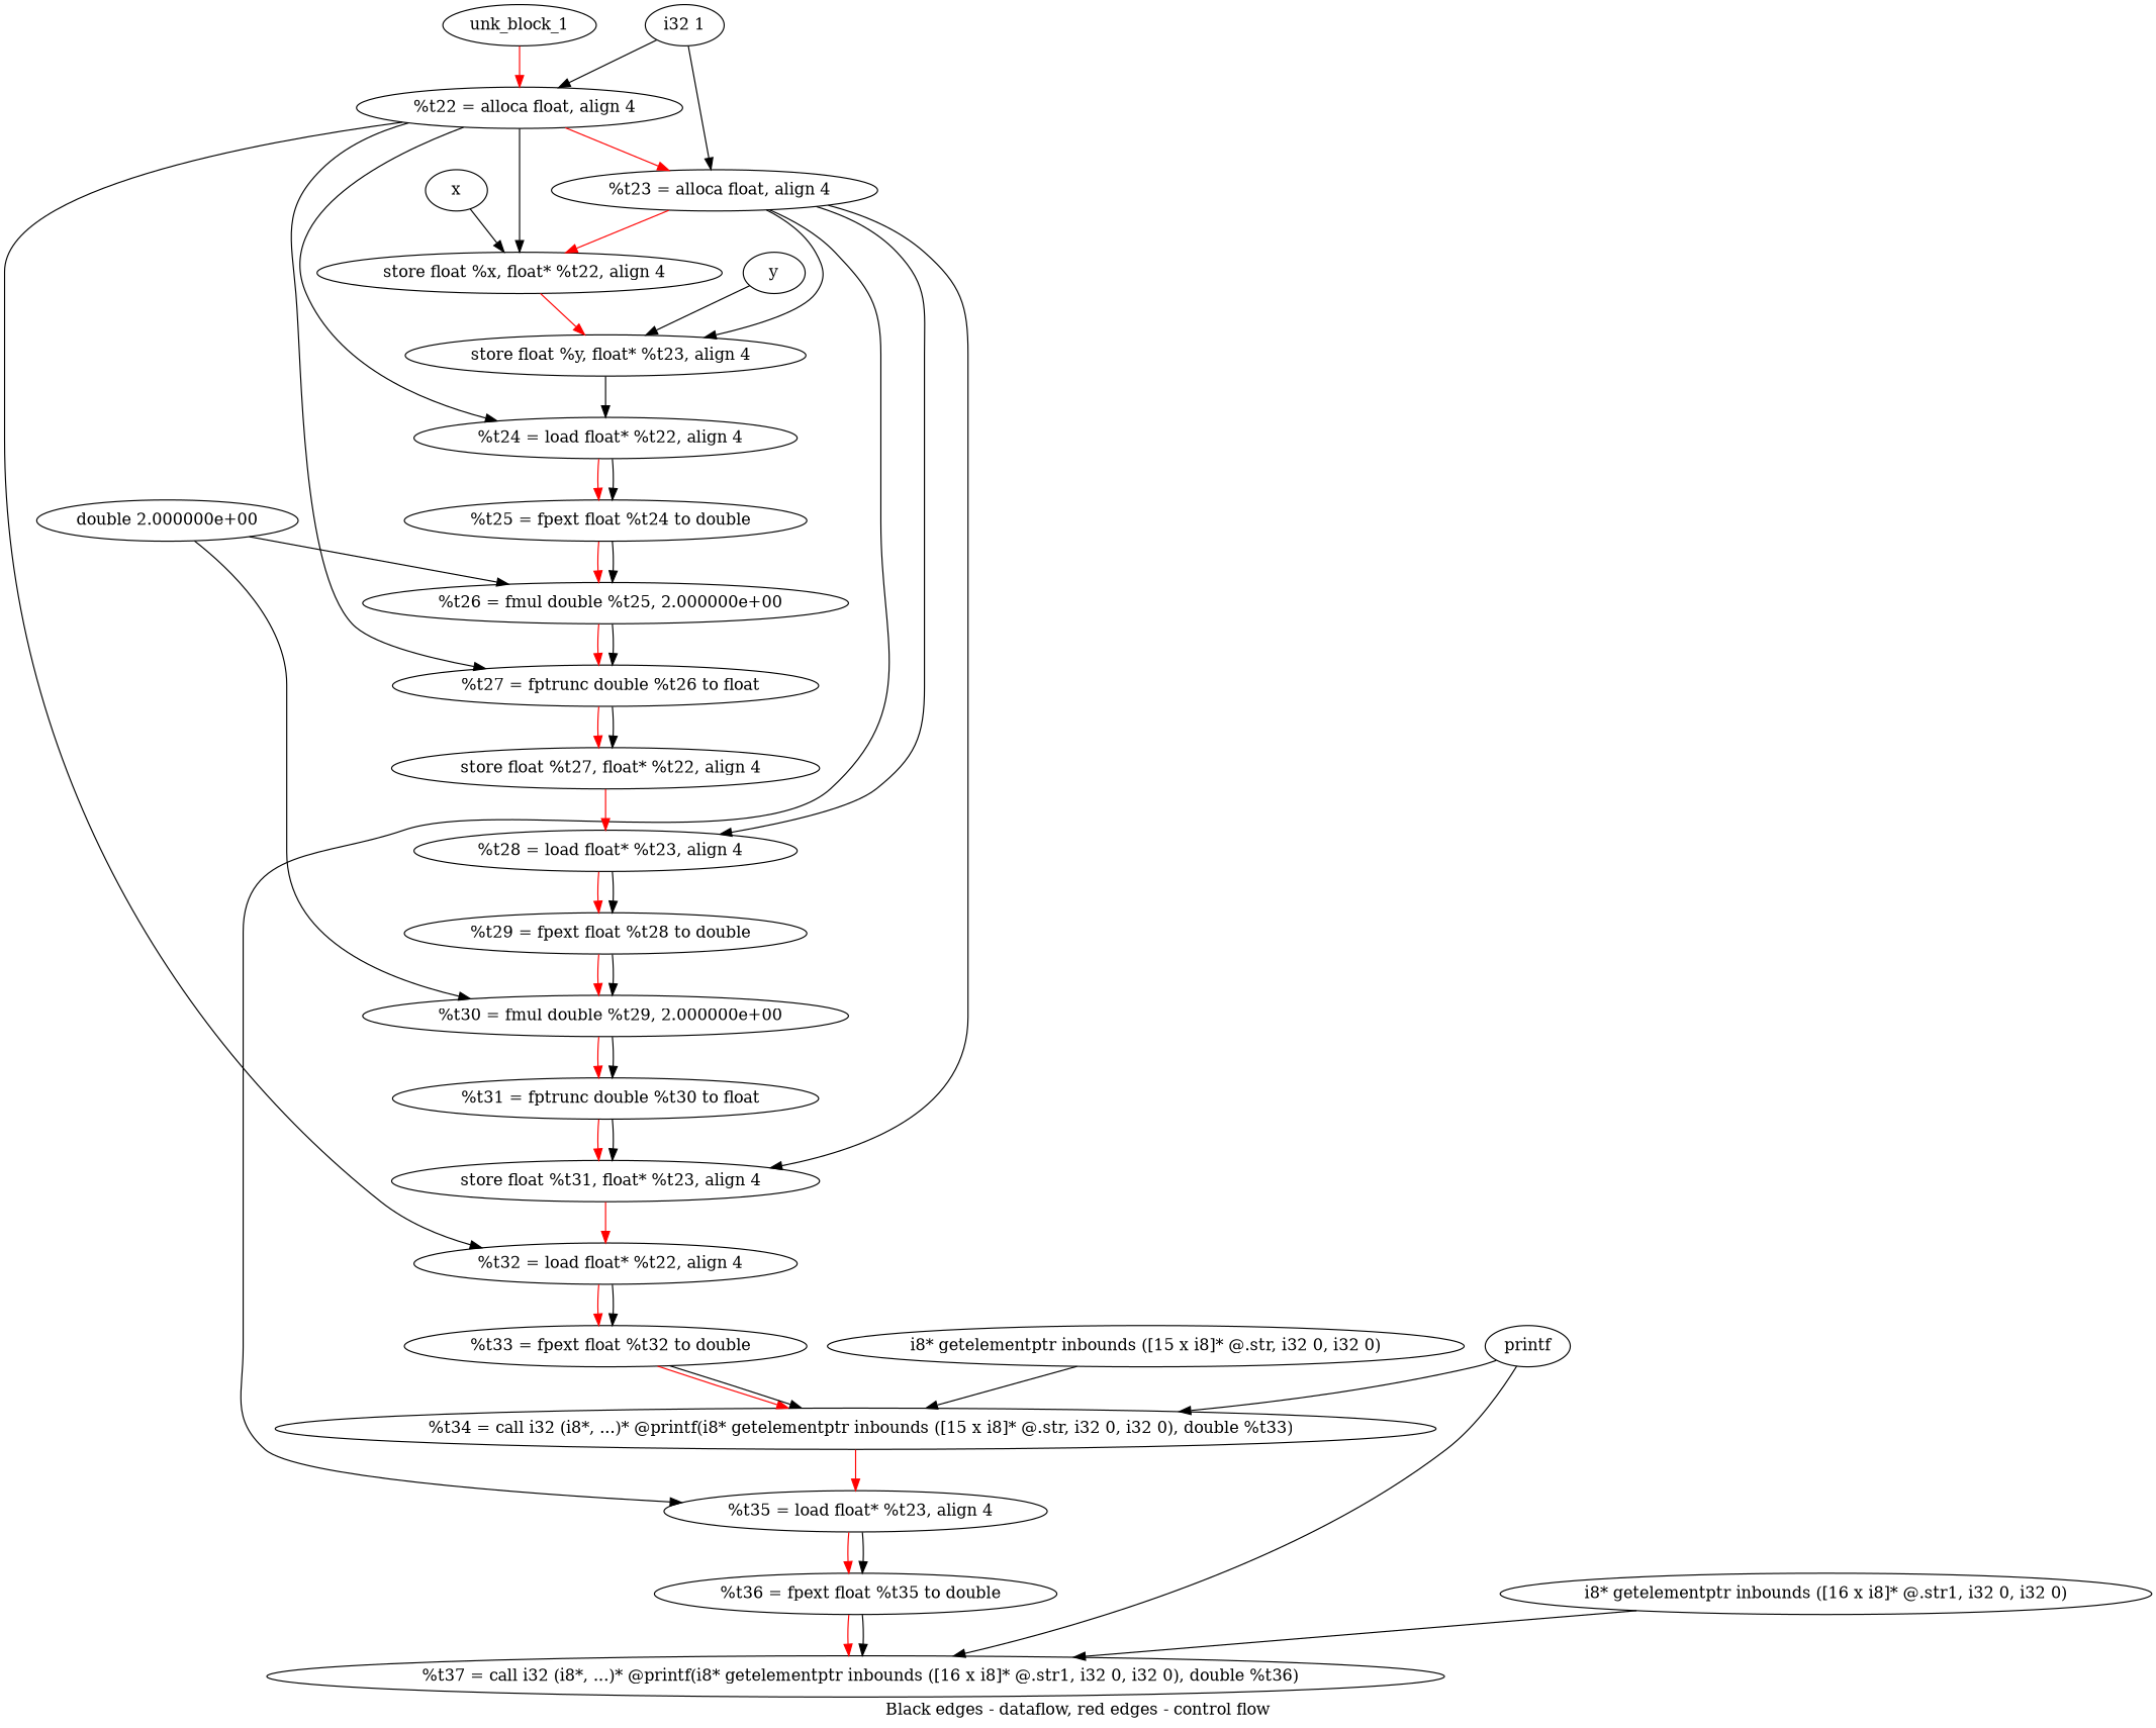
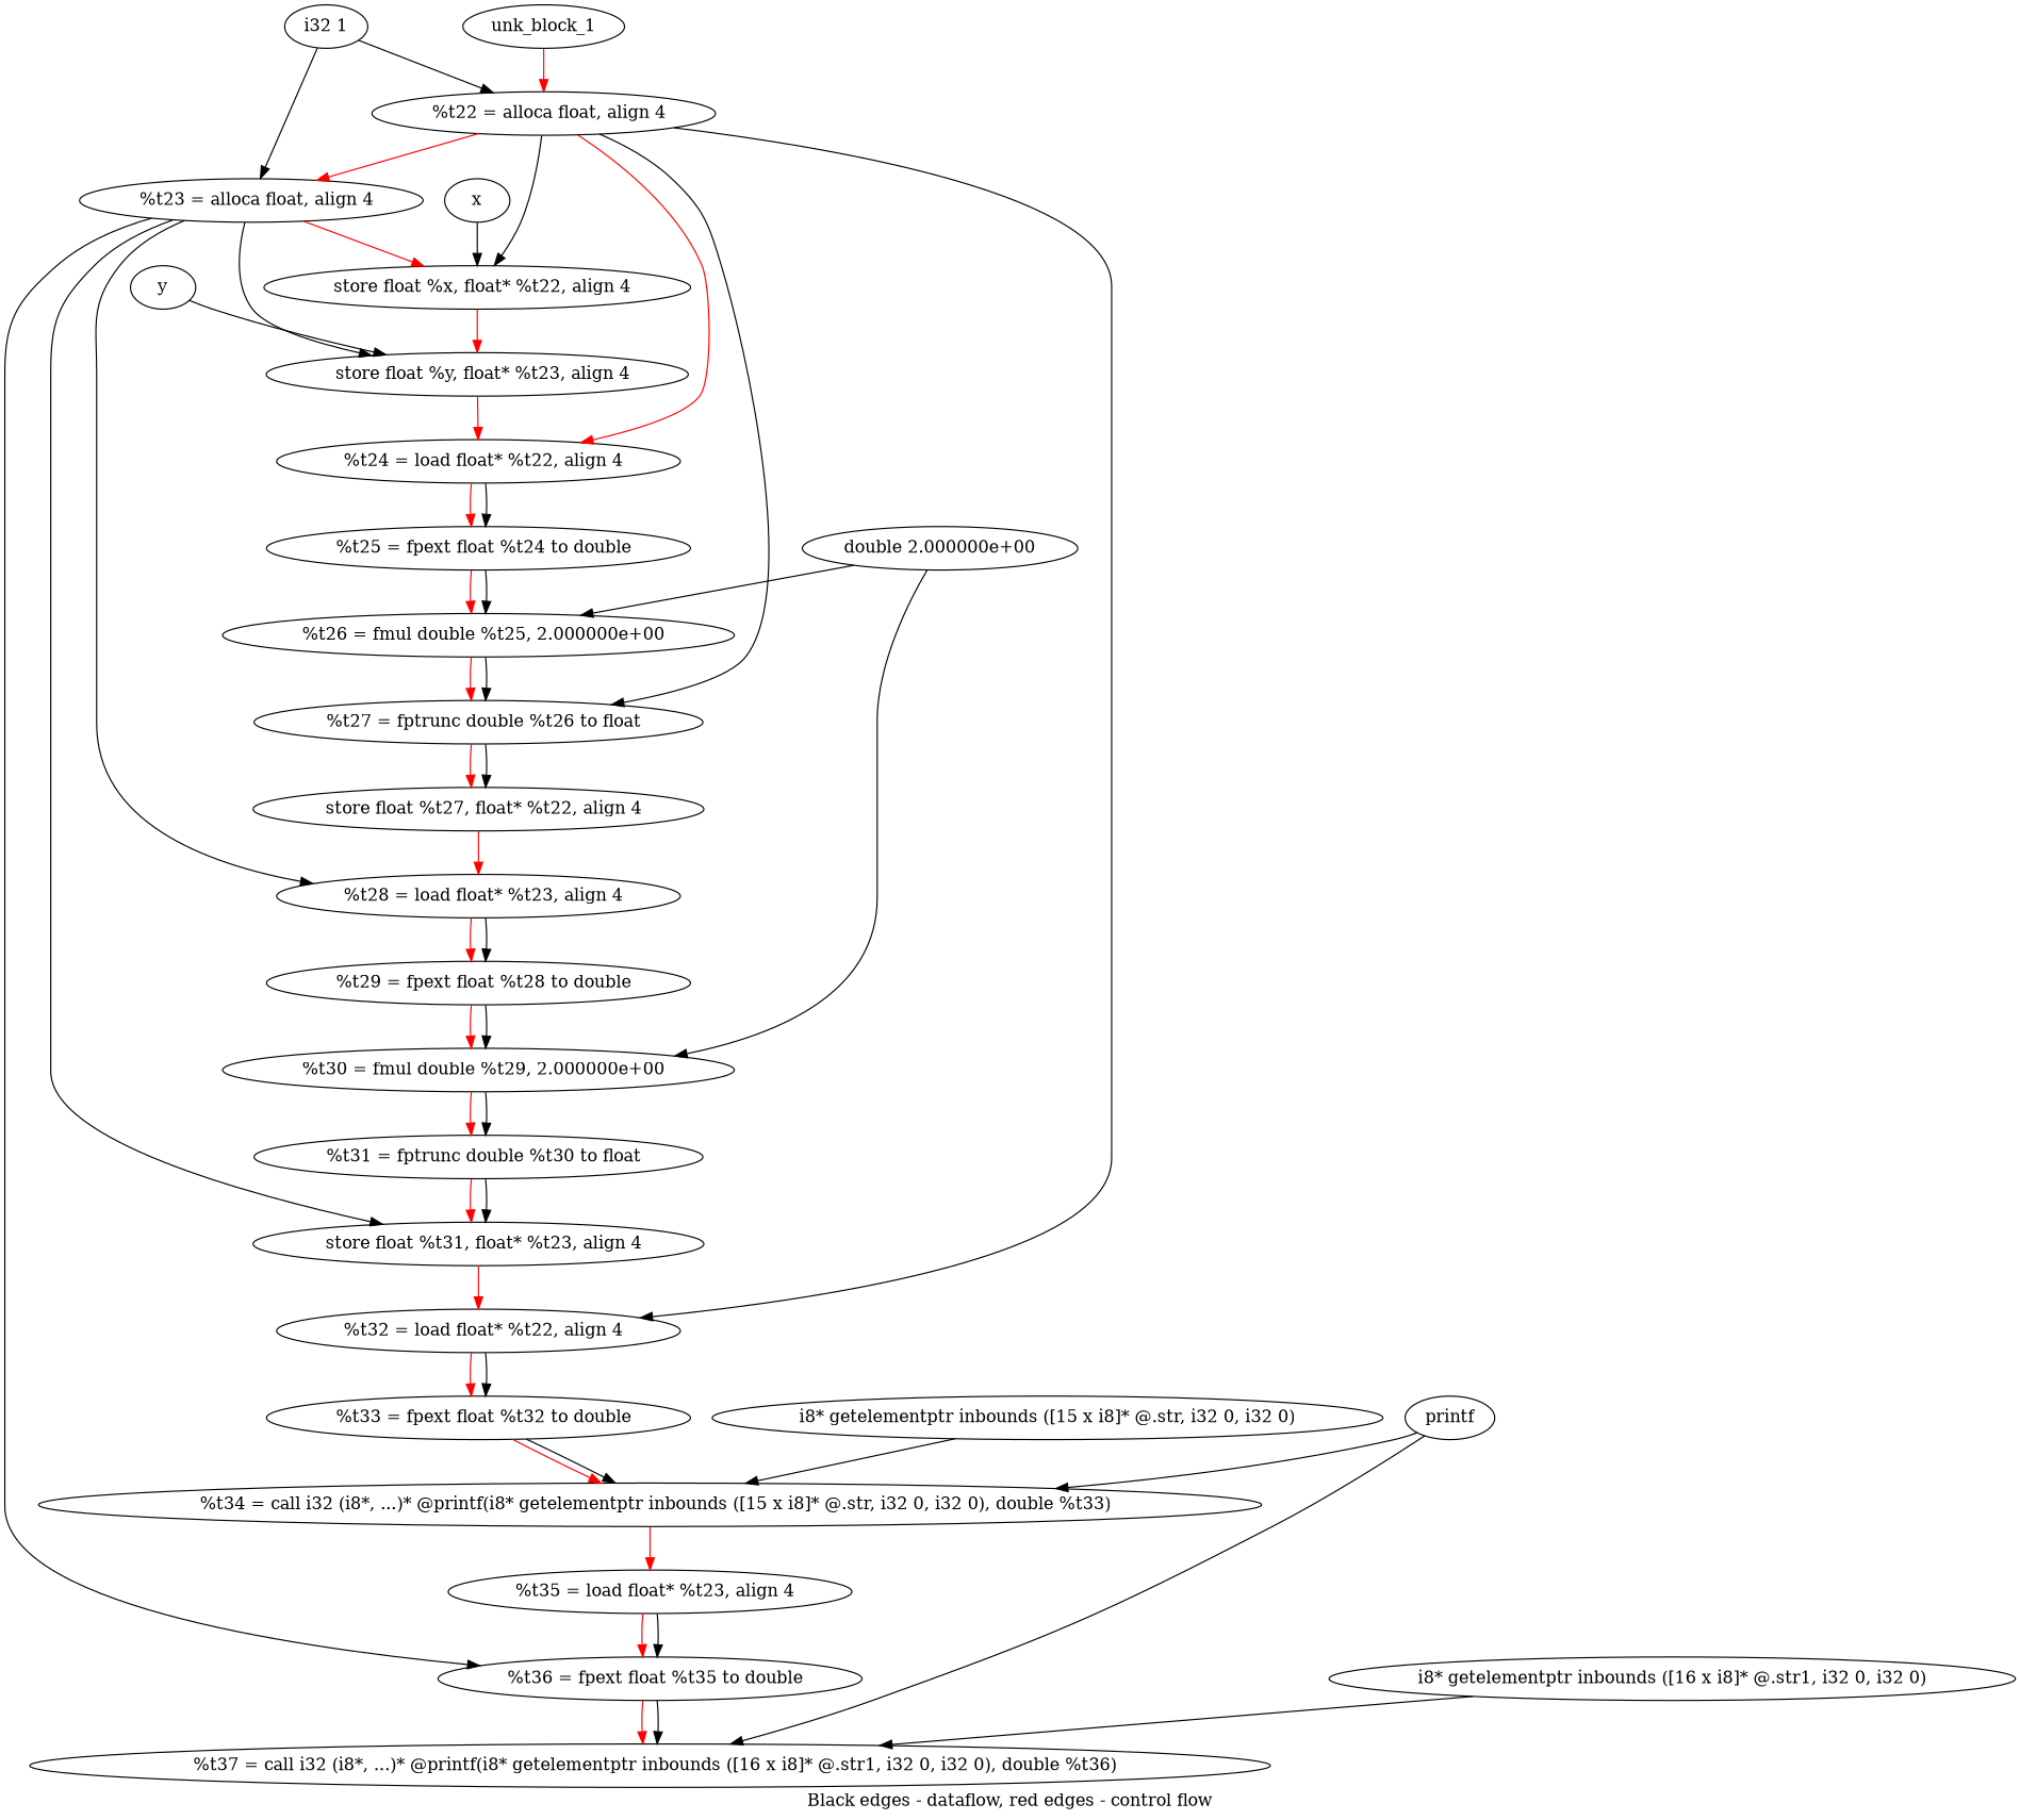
  digraph {
    compound=true
    label="Black edges - dataflow, red edges - control flow"
    n1 [label="  %t22 = alloca float, align 4"]
    n2 [label="  %t23 = alloca float, align 4"]
    n3 [label="  store float %x, float* %t22, align 4"]
    n4 [label="  %t24 = load float* %t22, align 4"]
    n5 [label="  %t32 = load float* %t22, align 4"]
    n6 [label="  %t27 = fptrunc double %t26 to float"]
    n7 [label="  store float %y, float* %t23, align 4"]
    n8 [label="  %t28 = load float* %t23, align 4"]
    n9 [label="  store float %t31, float* %t23, align 4"]
    n10 [label="  %t35 = load float* %t23, align 4"]
    n11 [label="  %t25 = fpext float %t24 to double"]
    n12 [label="  store float %t27, float* %t22, align 4"]
    n13 [label="  %t33 = fpext float %t32 to double"]
    n14 [label="  %t29 = fpext float %t28 to double"]
    n15 [label="  %t36 = fpext float %t35 to double"]
    n16 [label="  %t26 = fmul double %t25, 2.000000e+00"]
    n17 [label="  %t30 = fmul double %t29, 2.000000e+00"]
    n18 [label="  %t31 = fptrunc double %t30 to float"]
    n19 [label="  %t34 = call i32 (i8*, ...)* @printf(i8* getelementptr inbounds ([15 x i8]* @.str, i32 0, i32 0), double %t33)"]
    n20 [label="  %t37 = call i32 (i8*, ...)* @printf(i8* getelementptr inbounds ([16 x i8]* @.str1, i32 0, i32 0), double %t36)"]
    unk_block_1
    "i32 1"
    x
    y
    "double 2.000000e+00"
    "i8* getelementptr inbounds ([15 x i8]* @.str, i32 0, i32 0)"
    printf
    "i8* getelementptr inbounds ([16 x i8]* @.str1, i32 0, i32 0)"
    n1 -> n2 [color=red weight=2]
    n1 -> n3
-   n1 -> n4
+   n1 -> n4 [color=red]
    n1 -> n5
    n1 -> n6
    n2 -> n3 [color=red weight=2]
    n2 -> n7
    n2 -> n8
    n2 -> n9
-   n2 -> n10
+   n2 -> n15
    n3 -> n7 [color=red weight=2]
    n4 -> n11 [color=red weight=2]
    n4 -> n11
    n5 -> n13 [color=red weight=2]
    n5 -> n13
    n6 -> n12 [color=red weight=2]
    n6 -> n12
-   n7 -> n4 [color=black weight=2]
+   n7 -> n4 [color=red weight=2]
    n8 -> n14 [color=red weight=2]
    n8 -> n14
    n9 -> n5 [color=red weight=2]
    n10 -> n15 [color=red weight=2]
    n10 -> n15
    n11 -> n16 [color=red weight=2]
    n11 -> n16
    n12 -> n8 [color=red weight=2]
    n13 -> n19 [color=red weight=2]
    n13 -> n19
    n14 -> n17 [color=red weight=2]
    n14 -> n17
    n15 -> n20 [color=red weight=2]
    n15 -> n20
    n16 -> n6 [color=red weight=2]
    n16 -> n6
    n17 -> n18 [color=red weight=2]
    n17 -> n18
    n18 -> n9 [color=red weight=2]
    n18 -> n9
    n19 -> n10 [color=red weight=2]
    unk_block_1 -> n1 [color=red]
    "i32 1" -> n1
    "i32 1" -> n2
    x -> n3
    y -> n7
    "double 2.000000e+00" -> n16
    "double 2.000000e+00" -> n17
    "i8* getelementptr inbounds ([15 x i8]* @.str, i32 0, i32 0)" -> n19
    printf -> n19
    printf -> n20
    "i8* getelementptr inbounds ([16 x i8]* @.str1, i32 0, i32 0)" -> n20
  }
